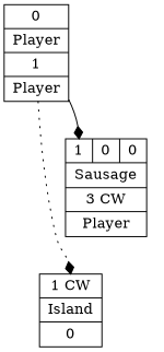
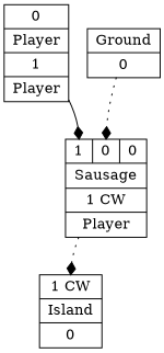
  digraph {
    node [shape=record]
    edge [arrowhead=diamond style=dotted]
    n1 [label="{{<GroundP>0}|{Player}|<PlayerOUT>1|{Player}}"]
-   n2 [label="{{<Player>1|<GroundP>0|<IslandP>0}|{Sausage}|<SausageOUT>3 CW|{Player}}"]
+   n2 [label="{{<Player>1|<GroundP>0|<IslandP>0}|{Sausage}|<SausageOUT>1 CW|{Player}}"]
    n3 [label="{{<SausageP>1 CW}|{Island}|<IslandOUT>0}"]
+   n4 [label="{{Ground}|<GroundOUT>0}"]
    n1 -> n2 [headport=Player style=""]
-   n1 -> n3 [headport=SausageP]
+   n2 -> n3 [headport=SausageP]
+   n4 -> n2 [headport=GroundP]
  }
